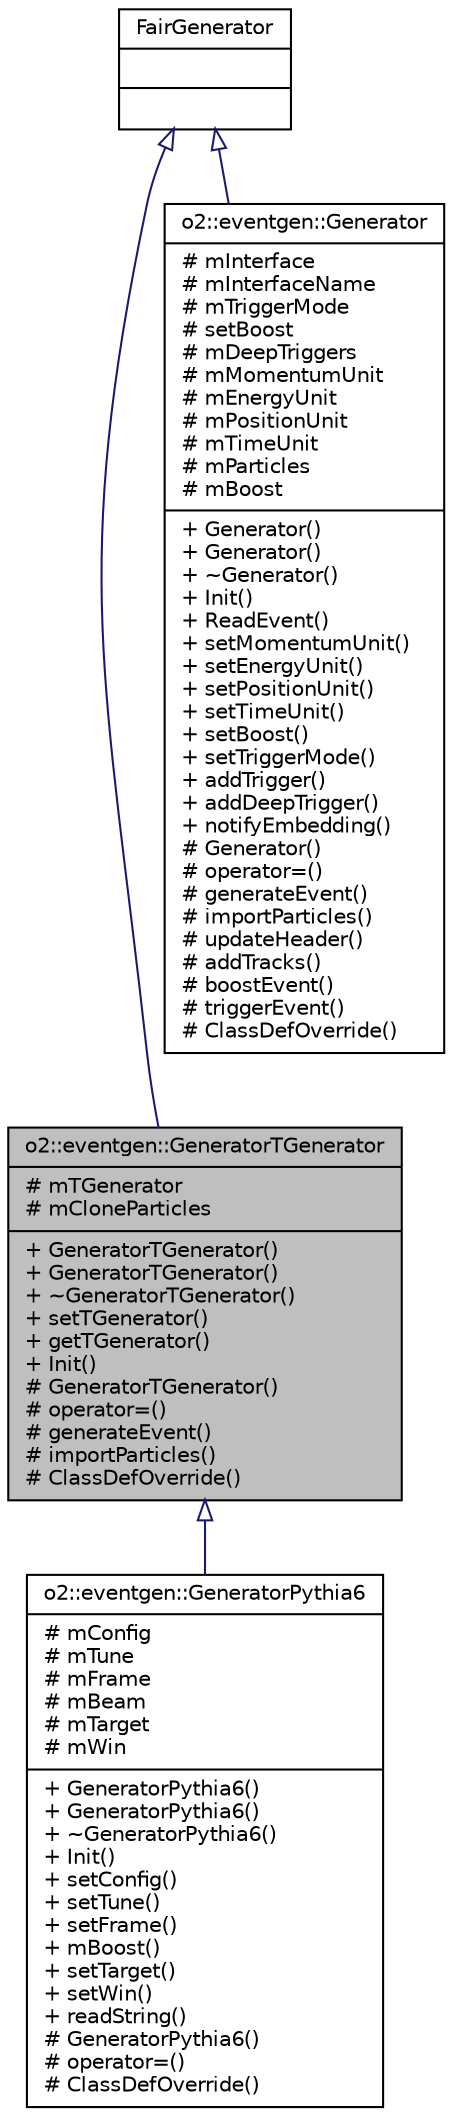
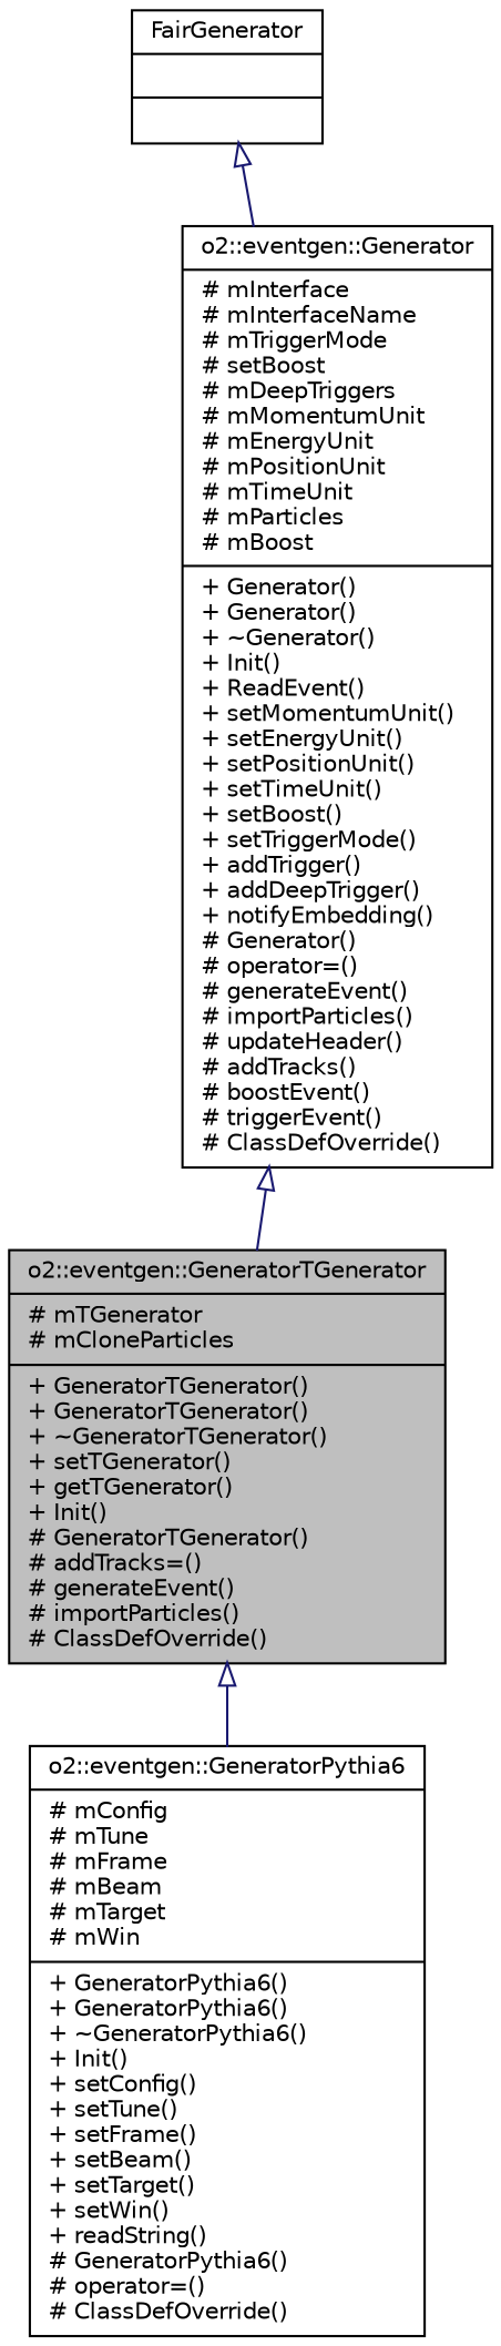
  digraph {
    node [color=black fontname=Helvetica fontsize=10 shape=record]
    edge [arrowtail=onormal color=midnightblue dir=back fontname=Helvetica fontsize=10 labelfontname=Helvetica labelfontsize=10 style=solid]
-   n1 [fillcolor=grey75 fontcolor=black height=0.2 label="{o2::eventgen::GeneratorTGenerator\n|# mTGenerator\l# mCloneParticles\l|+ GeneratorTGenerator()\l+ GeneratorTGenerator()\l+ ~GeneratorTGenerator()\l+ setTGenerator()\l+ getTGenerator()\l+ Init()\l# GeneratorTGenerator()\l# operator=()\l# generateEvent()\l# importParticles()\l# ClassDefOverride()\l}" style=filled width=0.4]
-   n2 [height=0.2 label="{o2::eventgen::GeneratorPythia6\n|# mConfig\l# mTune\l# mFrame\l# mBeam\l# mTarget\l# mWin\l|+ GeneratorPythia6()\l+ GeneratorPythia6()\l+ ~GeneratorPythia6()\l+ Init()\l+ setConfig()\l+ setTune()\l+ setFrame()\l+ mBoost()\l+ setTarget()\l+ setWin()\l+ readString()\l# GeneratorPythia6()\l# operator=()\l# ClassDefOverride()\l}" width=0.4]
+   n1 [fillcolor=grey75 fontcolor=black height=0.2 label="{o2::eventgen::GeneratorTGenerator\n|# mTGenerator\l# mCloneParticles\l|+ GeneratorTGenerator()\l+ GeneratorTGenerator()\l+ ~GeneratorTGenerator()\l+ setTGenerator()\l+ getTGenerator()\l+ Init()\l# GeneratorTGenerator()\l# addTracks=()\l# generateEvent()\l# importParticles()\l# ClassDefOverride()\l}" style=filled width=0.4]
+   n2 [height=0.2 label="{o2::eventgen::GeneratorPythia6\n|# mConfig\l# mTune\l# mFrame\l# mBeam\l# mTarget\l# mWin\l|+ GeneratorPythia6()\l+ GeneratorPythia6()\l+ ~GeneratorPythia6()\l+ Init()\l+ setConfig()\l+ setTune()\l+ setFrame()\l+ setBeam()\l+ setTarget()\l+ setWin()\l+ readString()\l# GeneratorPythia6()\l# operator=()\l# ClassDefOverride()\l}" width=0.4]
    n3 [height=0.2 label="{o2::eventgen::Generator\n|# mInterface\l# mInterfaceName\l# mTriggerMode\l# setBoost\l# mDeepTriggers\l# mMomentumUnit\l# mEnergyUnit\l# mPositionUnit\l# mTimeUnit\l# mParticles\l# mBoost\l|+ Generator()\l+ Generator()\l+ ~Generator()\l+ Init()\l+ ReadEvent()\l+ setMomentumUnit()\l+ setEnergyUnit()\l+ setPositionUnit()\l+ setTimeUnit()\l+ setBoost()\l+ setTriggerMode()\l+ addTrigger()\l+ addDeepTrigger()\l+ notifyEmbedding()\l# Generator()\l# operator=()\l# generateEvent()\l# importParticles()\l# updateHeader()\l# addTracks()\l# boostEvent()\l# triggerEvent()\l# ClassDefOverride()\l}" width=0.4]
    n4 [height=0.2 label="{FairGenerator\n||}" width=0.4]
    n1 -> n2
-   n4 -> n1
+   n3 -> n1
    n4 -> n3
  }
